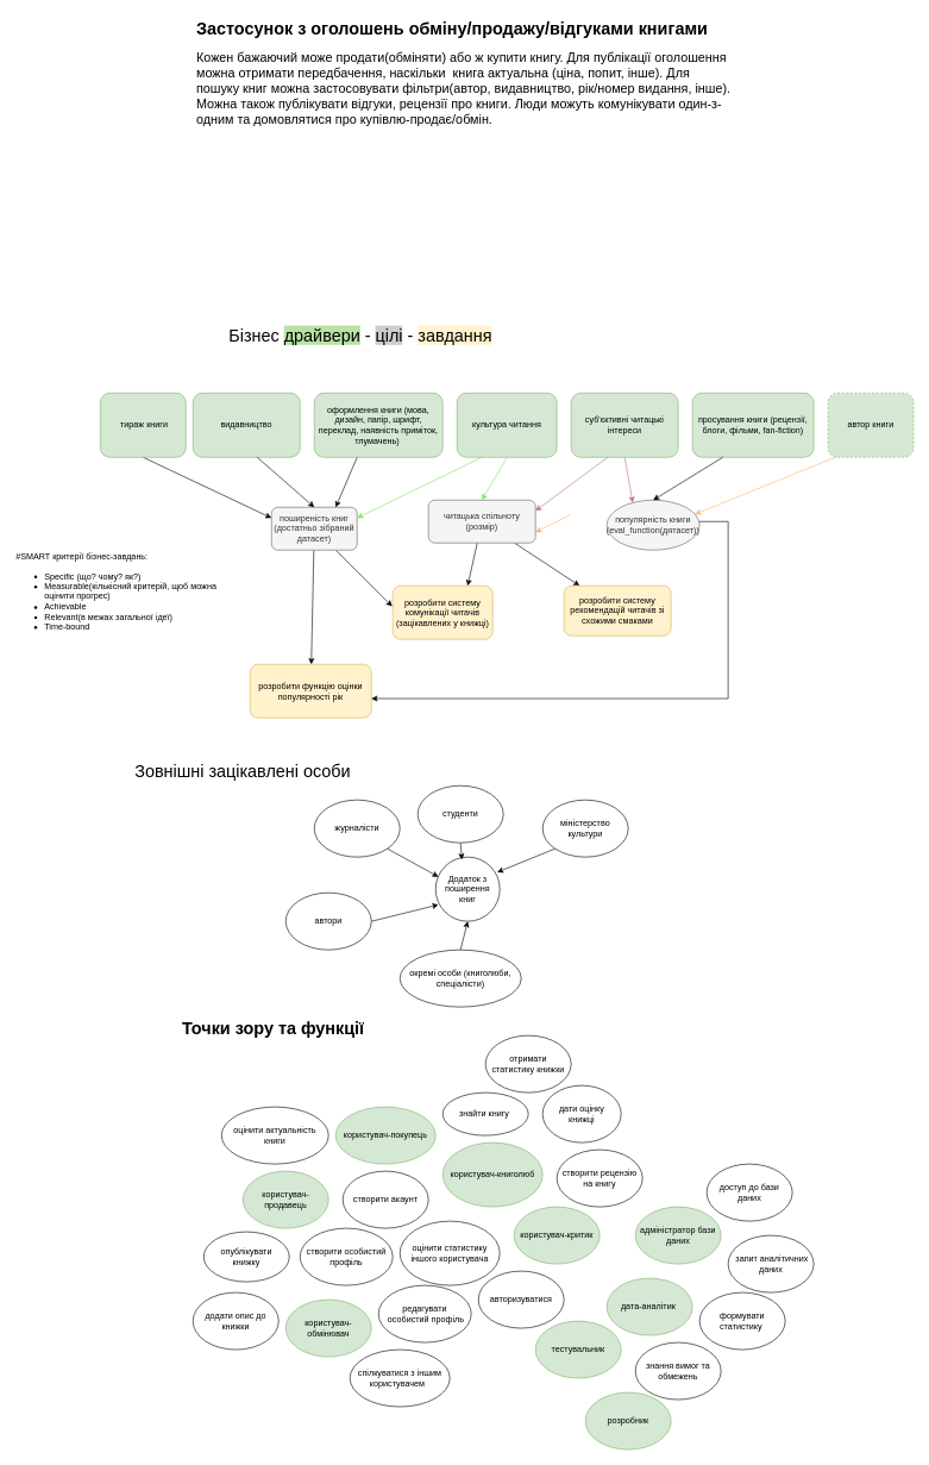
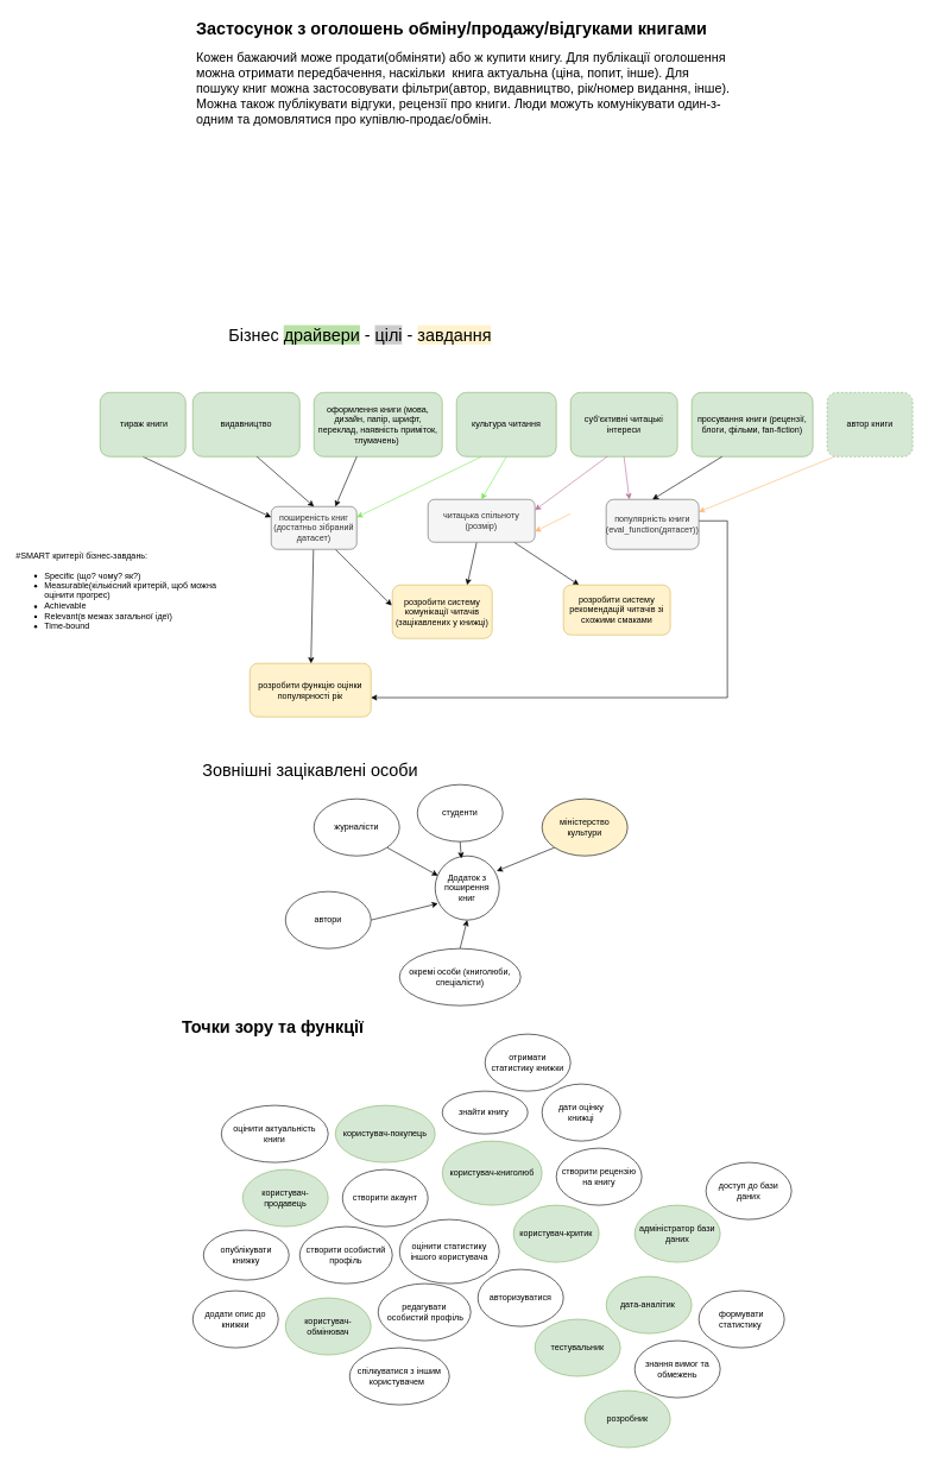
  <mxCell id="0" />
  <mxCell id="1" parent="0" />
  <mxCell id="2" value="&lt;h1&gt;Застосунок з оголошень обміну/продажу/відгуками книгами&lt;/h1&gt;&lt;p&gt;&lt;font style=&quot;font-size: 18px;&quot;&gt;Кожен бажаючий може продати(обміняти) або ж купити книгу. Для публікації оголошення можна отримати передбачення, наскільки&amp;nbsp; книга актуальна (ціна, попит, інше). Для пошуку книг можна застосовувати фільтри(автор, видавництво, рік/номер видання, інше). Можна також публікувати відгуки, рецензії про книги. Люди можуть комунікувати один-з-одним та домовлятися про купівлю-продає/обмін.&lt;/font&gt;&lt;/p&gt;" style="text;html=1;strokeColor=none;fillColor=none;spacing=5;spacingTop=-20;whiteSpace=wrap;overflow=hidden;rounded=0;" parent="1" vertex="1"><mxGeometry x="270" y="20" width="760" height="180" as="geometry" /></mxCell>
  <mxCell id="3" value="#SMART критерії бізнес-завдань:&lt;br&gt;&lt;ul&gt;&lt;li&gt;Specific (що? чому? як?)&lt;/li&gt;&lt;li&gt;Measurable(кількісний критерій, щоб можна оцінити прогрес)&lt;/li&gt;&lt;li&gt;Achievable&lt;/li&gt;&lt;li&gt;Relevant(в межах загальної ідеї)&lt;/li&gt;&lt;li&gt;Time-bound&lt;/li&gt;&lt;/ul&gt;" style="text;html=1;strokeColor=none;fillColor=none;align=left;verticalAlign=middle;whiteSpace=wrap;rounded=0;" parent="1" vertex="1"><mxGeometry x="20" y="780" width="310" height="110" as="geometry" /></mxCell>
  <mxCell id="4" value="видавництво" style="rounded=1;whiteSpace=wrap;html=1;fillColor=#d5e8d4;strokeColor=#82b366;" parent="1" vertex="1"><mxGeometry x="270" y="550" width="150" height="90" as="geometry" /></mxCell>
  <mxCell id="5" value="&amp;nbsp;культура читання&amp;nbsp;" style="rounded=1;whiteSpace=wrap;html=1;fillColor=#d5e8d4;strokeColor=#82b366;" parent="1" vertex="1"><mxGeometry x="640" y="550" width="140" height="90" as="geometry" /></mxCell>
  <mxCell id="6" value="просування книги (рецензії, блоги, фільми, fan-fiction)" style="rounded=1;whiteSpace=wrap;html=1;fillColor=#d5e8d4;strokeColor=#82b366;" parent="1" vertex="1"><mxGeometry x="970" y="550" width="170" height="90" as="geometry" /></mxCell>
  <mxCell id="7" style="rounded=0;orthogonalLoop=1;jettySize=auto;html=1;exitX=0.5;exitY=1;exitDx=0;exitDy=0;entryX=0;entryY=0.25;entryDx=0;entryDy=0;" parent="1" source="8" target="23" edge="1"><mxGeometry relative="1" as="geometry" /></mxCell>
  <mxCell id="8" value="&amp;nbsp;тираж книги" style="rounded=1;whiteSpace=wrap;html=1;fillColor=#d5e8d4;strokeColor=#82b366;" parent="1" vertex="1"><mxGeometry x="140" y="550" width="120" height="90" as="geometry" /></mxCell>
  <mxCell id="9" value="розробити функцію оцінки популярності рік" style="rounded=1;whiteSpace=wrap;html=1;fillColor=#fff2cc;strokeColor=#d6b656;" parent="1" vertex="1"><mxGeometry x="350" y="930" width="170" height="75" as="geometry" /></mxCell>
  <mxCell id="10" value="розробити систему комунікації читачів (зацікавлених у книжці)" style="rounded=1;whiteSpace=wrap;html=1;fillColor=#fff2cc;strokeColor=#d6b656;" parent="1" vertex="1"><mxGeometry x="550" y="820" width="140" height="75" as="geometry" /></mxCell>
  <mxCell id="11" value="суб'єктивні читацькі інтереси" style="rounded=1;whiteSpace=wrap;html=1;fillColor=#d5e8d4;strokeColor=#82b366;" parent="1" vertex="1"><mxGeometry x="800" y="550" width="150" height="90" as="geometry" /></mxCell>
  <mxCell id="12" style="rounded=0;orthogonalLoop=1;jettySize=auto;html=1;entryX=1;entryY=0.25;entryDx=0;entryDy=0;exitX=0.103;exitY=0.991;exitDx=0;exitDy=0;exitPerimeter=0;strokeColor=#FFB570;" parent="1" source="13" target="20" edge="1"><mxGeometry relative="1" as="geometry" /></mxCell>
  <mxCell id="13" value="автор книги" style="rounded=1;whiteSpace=wrap;html=1;fillColor=#d5e8d4;strokeColor=#82b366;dashed=1;" parent="1" vertex="1"><mxGeometry x="1160" y="550" width="120" height="90" as="geometry" /></mxCell>
  <mxCell id="14" value="оформлення книги (мова, дизайн, папір, шрифт, переклад, наявність приміток, тлумачень)&amp;nbsp;" style="rounded=1;whiteSpace=wrap;html=1;fillColor=#d5e8d4;strokeColor=#82b366;" parent="1" vertex="1"><mxGeometry x="440" y="550" width="180" height="90" as="geometry" /></mxCell>
  <mxCell id="15" style="rounded=0;orthogonalLoop=1;jettySize=auto;html=1;" parent="1" source="17" target="18" edge="1"><mxGeometry relative="1" as="geometry" /></mxCell>
  <mxCell id="16" style="rounded=0;orthogonalLoop=1;jettySize=auto;html=1;entryX=0.75;entryY=0;entryDx=0;entryDy=0;" parent="1" source="17" target="10" edge="1"><mxGeometry relative="1" as="geometry" /></mxCell>
  <mxCell id="17" value="читацька спільноту (розмір)" style="rounded=1;whiteSpace=wrap;html=1;fillColor=#f5f5f5;fontColor=#333333;strokeColor=#666666;" parent="1" vertex="1"><mxGeometry x="600" y="700" width="150" height="60" as="geometry" /></mxCell>
  <mxCell id="18" value="розробити систему рекомендацій читачів зі схожими смаками" style="rounded=1;whiteSpace=wrap;html=1;fillColor=#fff2cc;strokeColor=#d6b656;" parent="1" vertex="1"><mxGeometry x="790" y="820" width="150" height="70" as="geometry" /></mxCell>
  <mxCell id="19" style="rounded=0;orthogonalLoop=1;jettySize=auto;html=1;edgeStyle=orthogonalEdgeStyle;" parent="1" source="20" target="9" edge="1"><mxGeometry relative="1" as="geometry"><Array as="points"><mxPoint x="1020" y="730" /><mxPoint x="1020" y="978" /></Array></mxGeometry></mxCell>
- <mxCell id="20" value="популярність книги (eval_function(дятасет))" style="ellipse;whiteSpace=wrap;html=1;fillColor=#f5f5f5;strokeColor=#666666;fontColor=#333333;" parent="1" vertex="1"><mxGeometry x="850" y="700" width="130" height="70" as="geometry" /></mxCell>
+ <mxCell id="20" value="популярність книги (eval_function(дятасет))" style="rounded=1;whiteSpace=wrap;html=1;fillColor=#f5f5f5;strokeColor=#666666;fontColor=#333333;" parent="1" vertex="1"><mxGeometry x="850" y="700" width="130" height="70" as="geometry" /></mxCell>
  <mxCell id="21" value="" style="rounded=0;orthogonalLoop=1;jettySize=auto;html=1;" parent="1" source="23" target="9" edge="1"><mxGeometry relative="1" as="geometry" /></mxCell>
  <mxCell id="22" style="rounded=0;orthogonalLoop=1;jettySize=auto;html=1;entryX=-0.006;entryY=0.384;entryDx=0;entryDy=0;entryPerimeter=0;" parent="1" source="23" target="10" edge="1"><mxGeometry relative="1" as="geometry" /></mxCell>
  <mxCell id="23" value="поширеність книг (достатньо зібраний датасет)" style="rounded=1;whiteSpace=wrap;html=1;fillColor=#f5f5f5;fontColor=#333333;strokeColor=#666666;" parent="1" vertex="1"><mxGeometry x="380" y="710" width="120" height="60" as="geometry" /></mxCell>
  <mxCell id="24" value="" style="endArrow=classic;html=1;rounded=0;exitX=0.6;exitY=1;exitDx=0;exitDy=0;exitPerimeter=0;entryX=0.5;entryY=0;entryDx=0;entryDy=0;" parent="1" source="4" target="23" edge="1"><mxGeometry width="50" height="50" relative="1" as="geometry"><mxPoint x="520" y="760" as="sourcePoint" /><mxPoint x="570" y="710" as="targetPoint" /></mxGeometry></mxCell>
  <mxCell id="25" value="" style="endArrow=classic;html=1;rounded=0;entryX=0.75;entryY=0;entryDx=0;entryDy=0;" parent="1" target="23" edge="1"><mxGeometry width="50" height="50" relative="1" as="geometry"><mxPoint x="500" y="640" as="sourcePoint" /><mxPoint x="530" y="710.711" as="targetPoint" /></mxGeometry></mxCell>
  <mxCell id="26" value="" style="endArrow=classic;html=1;rounded=0;exitX=0.5;exitY=1;exitDx=0;exitDy=0;entryX=0.5;entryY=0;entryDx=0;entryDy=0;strokeColor=#77EA57;" parent="1" source="5" target="17" edge="1"><mxGeometry width="50" height="50" relative="1" as="geometry"><mxPoint x="570" y="710" as="sourcePoint" /><mxPoint x="620" y="660" as="targetPoint" /></mxGeometry></mxCell>
  <mxCell id="27" value="" style="endArrow=classic;html=1;rounded=0;entryX=0.25;entryY=0;entryDx=0;entryDy=0;exitX=0.5;exitY=1;exitDx=0;exitDy=0;strokeColor=#B5739D;" parent="1" source="11" target="20" edge="1"><mxGeometry width="50" height="50" relative="1" as="geometry"><mxPoint x="860" y="640" as="sourcePoint" /><mxPoint x="840" y="690" as="targetPoint" /></mxGeometry></mxCell>
  <mxCell id="28" value="" style="endArrow=classic;html=1;rounded=0;exitX=0.25;exitY=1;exitDx=0;exitDy=0;entryX=1;entryY=0.25;entryDx=0;entryDy=0;strokeColor=#77EA57;" parent="1" source="5" target="23" edge="1"><mxGeometry width="50" height="50" relative="1" as="geometry"><mxPoint x="470" y="830" as="sourcePoint" /><mxPoint x="520" y="780" as="targetPoint" /></mxGeometry></mxCell>
  <mxCell id="29" value="" style="endArrow=classic;html=1;rounded=0;exitX=0.25;exitY=1;exitDx=0;exitDy=0;entryX=0.5;entryY=0;entryDx=0;entryDy=0;" parent="1" source="6" target="20" edge="1"><mxGeometry width="50" height="50" relative="1" as="geometry"><mxPoint x="740" y="810" as="sourcePoint" /><mxPoint x="790" y="760" as="targetPoint" /></mxGeometry></mxCell>
  <mxCell id="30" value="" style="endArrow=classic;html=1;rounded=0;exitX=0.349;exitY=0.991;exitDx=0;exitDy=0;exitPerimeter=0;entryX=1;entryY=0.25;entryDx=0;entryDy=0;strokeColor=#B5739D;" parent="1" source="11" target="17" edge="1"><mxGeometry width="50" height="50" relative="1" as="geometry"><mxPoint x="800" y="740" as="sourcePoint" /><mxPoint x="850" y="690" as="targetPoint" /></mxGeometry></mxCell>
  <mxCell id="31" value="" style="endArrow=classic;html=1;rounded=0;entryX=1;entryY=0.75;entryDx=0;entryDy=0;strokeColor=#FFB570;" parent="1" target="17" edge="1"><mxGeometry width="50" height="50" relative="1" as="geometry"><mxPoint x="800" y="720" as="sourcePoint" /><mxPoint x="840" y="719.5" as="targetPoint" /></mxGeometry></mxCell>
  <mxCell id="32" value="Додаток з поширення книг" style="ellipse;whiteSpace=wrap;html=1;aspect=fixed;" parent="1" vertex="1"><mxGeometry x="610" y="1200" width="90" height="90" as="geometry" /></mxCell>
  <mxCell id="33" style="rounded=0;orthogonalLoop=1;jettySize=auto;html=1;exitX=1;exitY=1;exitDx=0;exitDy=0;entryX=0.044;entryY=0.307;entryDx=0;entryDy=0;entryPerimeter=0;" parent="1" source="34" target="32" edge="1"><mxGeometry relative="1" as="geometry" /></mxCell>
  <mxCell id="34" value="журналісти" style="ellipse;whiteSpace=wrap;html=1;" parent="1" vertex="1"><mxGeometry x="440" y="1120" width="120" height="80" as="geometry" /></mxCell>
  <mxCell id="35" style="rounded=0;orthogonalLoop=1;jettySize=auto;html=1;exitX=0.5;exitY=1;exitDx=0;exitDy=0;entryX=0.409;entryY=0.04;entryDx=0;entryDy=0;entryPerimeter=0;" parent="1" source="36" target="32" edge="1"><mxGeometry relative="1" as="geometry" /></mxCell>
  <mxCell id="36" value="студенти" style="ellipse;whiteSpace=wrap;html=1;" parent="1" vertex="1"><mxGeometry x="585" y="1100" width="120" height="80" as="geometry" /></mxCell>
  <mxCell id="37" style="rounded=0;orthogonalLoop=1;jettySize=auto;html=1;exitX=0;exitY=1;exitDx=0;exitDy=0;entryX=0.96;entryY=0.236;entryDx=0;entryDy=0;entryPerimeter=0;" parent="1" source="38" target="32" edge="1"><mxGeometry relative="1" as="geometry" /></mxCell>
- <mxCell id="38" value="міністерство культури" style="ellipse;whiteSpace=wrap;html=1;" parent="1" vertex="1"><mxGeometry x="760" y="1120" width="120" height="80" as="geometry" /></mxCell>
+ <mxCell id="38" value="міністерство культури" style="ellipse;whiteSpace=wrap;html=1;fillColor=#fff2cc;" parent="1" vertex="1"><mxGeometry x="760" y="1120" width="120" height="80" as="geometry" /></mxCell>
  <mxCell id="39" style="rounded=0;orthogonalLoop=1;jettySize=auto;html=1;exitX=1;exitY=0.5;exitDx=0;exitDy=0;entryX=0.044;entryY=0.742;entryDx=0;entryDy=0;entryPerimeter=0;" parent="1" source="40" target="32" edge="1"><mxGeometry relative="1" as="geometry" /></mxCell>
  <mxCell id="40" value="автори" style="ellipse;whiteSpace=wrap;html=1;" parent="1" vertex="1"><mxGeometry x="400" y="1250" width="120" height="80" as="geometry" /></mxCell>
  <mxCell id="41" style="rounded=0;orthogonalLoop=1;jettySize=auto;html=1;exitX=0.5;exitY=0;exitDx=0;exitDy=0;entryX=0.5;entryY=1;entryDx=0;entryDy=0;" parent="1" source="42" target="32" edge="1"><mxGeometry relative="1" as="geometry" /></mxCell>
  <mxCell id="42" value="окремі особи (книголюби, спеціалісти)" style="ellipse;whiteSpace=wrap;html=1;" parent="1" vertex="1"><mxGeometry x="560" y="1330" width="170" height="80" as="geometry" /></mxCell>
- <mxCell id="43" value="&lt;font style=&quot;font-size: 24px;&quot;&gt;Зовнішні зацікавлені особи&lt;/font&gt;" style="text;html=1;strokeColor=none;fillColor=none;align=center;verticalAlign=middle;whiteSpace=wrap;rounded=0;" parent="1" vertex="1"><mxGeometry x="175" y="1060" width="330" height="40" as="geometry" /></mxCell>
+ <mxCell id="43" value="&lt;font style=&quot;font-size: 24px;&quot;&gt;Зовнішні зацікавлені особи&lt;/font&gt;" style="text;html=1;strokeColor=none;fillColor=none;align=center;verticalAlign=middle;whiteSpace=wrap;rounded=0;" parent="1" vertex="1"><mxGeometry x="270" y="1060" width="330" height="40" as="geometry" /></mxCell>
  <mxCell id="44" value="&lt;font style=&quot;font-size: 24px;&quot;&gt;Бізнес &lt;span style=&quot;background-color: rgb(185, 224, 165);&quot;&gt;драйвери&lt;/span&gt; - &lt;span style=&quot;background-color: rgb(204, 204, 204);&quot;&gt;цілі&lt;/span&gt; - &lt;span style=&quot;background-color: rgb(255, 242, 204);&quot;&gt;завдання&lt;/span&gt;&lt;/font&gt;" style="text;html=1;strokeColor=none;fillColor=none;align=center;verticalAlign=middle;whiteSpace=wrap;rounded=0;" parent="1" vertex="1"><mxGeometry x="290" y="450" width="430" height="40" as="geometry" /></mxCell>
  <mxCell id="45" value="&lt;h1&gt;Точки зору та функції&lt;/h1&gt;" style="text;html=1;strokeColor=none;fillColor=none;spacing=5;spacingTop=-20;whiteSpace=wrap;overflow=hidden;rounded=0;" vertex="1" parent="1"><mxGeometry y="1420" width="290" height="120" as="geometry" x="250" /></mxCell>
  <mxCell id="46" value="користувач-продавець" style="ellipse;whiteSpace=wrap;html=1;fillColor=#d5e8d4;strokeColor=#82b366;" vertex="1" parent="1"><mxGeometry x="340" y="1640" width="120" height="80" as="geometry" /></mxCell>
  <mxCell id="47" value="користувач-покупець" style="ellipse;whiteSpace=wrap;html=1;fillColor=#d5e8d4;strokeColor=#82b366;" vertex="1" parent="1"><mxGeometry x="470" y="1550" width="140" height="80" as="geometry" /></mxCell>
  <mxCell id="48" value="користувач-обмінювач" style="ellipse;whiteSpace=wrap;html=1;fillColor=#d5e8d4;strokeColor=#82b366;" vertex="1" parent="1"><mxGeometry x="400" y="1820" width="120" height="80" as="geometry" /></mxCell>
  <mxCell id="49" value="користувач-критик" style="ellipse;whiteSpace=wrap;html=1;fillColor=#d5e8d4;strokeColor=#82b366;" vertex="1" parent="1"><mxGeometry x="720" y="1690" width="120" height="80" as="geometry" /></mxCell>
  <mxCell id="50" value="користувач-книголюб" style="ellipse;whiteSpace=wrap;html=1;fillColor=#d5e8d4;strokeColor=#82b366;" vertex="1" parent="1"><mxGeometry x="620" y="1600" width="140" height="90" as="geometry" /></mxCell>
  <mxCell id="51" value="адміністратор бази даних" style="ellipse;whiteSpace=wrap;html=1;fillColor=#d5e8d4;strokeColor=#82b366;" vertex="1" parent="1"><mxGeometry x="890" y="1690" width="120" height="80" as="geometry" /></mxCell>
  <mxCell id="52" value="тестувальник" style="ellipse;whiteSpace=wrap;html=1;fillColor=#d5e8d4;strokeColor=#82b366;" vertex="1" parent="1"><mxGeometry x="750" y="1850" width="120" height="80" as="geometry" /></mxCell>
  <mxCell id="53" value="розробник" style="ellipse;whiteSpace=wrap;html=1;fillColor=#d5e8d4;strokeColor=#82b366;" vertex="1" parent="1"><mxGeometry x="820" y="1950" width="120" height="80" as="geometry" /></mxCell>
  <mxCell id="54" value="дата-аналітик&amp;nbsp;" style="ellipse;whiteSpace=wrap;html=1;fillColor=#d5e8d4;strokeColor=#82b366;" vertex="1" parent="1"><mxGeometry x="850" y="1790" width="120" height="80" as="geometry" /></mxCell>
  <mxCell id="55" value="опублікувати &lt;br&gt;книжку" style="ellipse;whiteSpace=wrap;html=1;" vertex="1" parent="1"><mxGeometry x="285" y="1725" width="120" height="70" as="geometry" /></mxCell>
  <mxCell id="56" value="додати опис до книжки" style="ellipse;whiteSpace=wrap;html=1;" vertex="1" parent="1"><mxGeometry x="270" y="1810" width="120" height="80" as="geometry" /></mxCell>
  <mxCell id="57" value="дати оцінку&lt;br&gt;&amp;nbsp;книжці&amp;nbsp;" style="ellipse;whiteSpace=wrap;html=1;" vertex="1" parent="1"><mxGeometry x="760" y="1520" width="110" height="80" as="geometry" /></mxCell>
  <mxCell id="58" value="створити акаунт" style="ellipse;whiteSpace=wrap;html=1;" vertex="1" parent="1"><mxGeometry x="480" y="1640" width="120" height="80" as="geometry" /></mxCell>
  <mxCell id="59" value="авторизуватися" style="ellipse;whiteSpace=wrap;html=1;" vertex="1" parent="1"><mxGeometry x="670" y="1780" width="120" height="80" as="geometry" /></mxCell>
  <mxCell id="60" value="створити особистий профіль" style="ellipse;whiteSpace=wrap;html=1;" vertex="1" parent="1"><mxGeometry x="420" y="1720" width="130" height="80" as="geometry" /></mxCell>
  <mxCell id="61" value="редагувати&lt;br&gt;&amp;nbsp;особистий профіль" style="ellipse;whiteSpace=wrap;html=1;" vertex="1" parent="1"><mxGeometry x="530" y="1800" width="130" height="80" as="geometry" /></mxCell>
  <mxCell id="62" value="створити рецензію на книгу" style="ellipse;whiteSpace=wrap;html=1;" vertex="1" parent="1"><mxGeometry x="780" y="1610" width="120" height="80" as="geometry" /></mxCell>
  <mxCell id="63" value="знайти книгу&amp;nbsp;" style="ellipse;whiteSpace=wrap;html=1;" vertex="1" parent="1"><mxGeometry x="620" y="1530" width="120" height="60" as="geometry" /></mxCell>
  <mxCell id="64" value="оцінити актуальність книги" style="ellipse;whiteSpace=wrap;html=1;" vertex="1" parent="1"><mxGeometry x="310" y="1550" width="150" height="80" as="geometry" /></mxCell>
  <mxCell id="65" value="оцінити статистику іншого користувача" style="ellipse;whiteSpace=wrap;html=1;" vertex="1" parent="1"><mxGeometry x="560" y="1710" width="140" height="90" as="geometry" /></mxCell>
  <mxCell id="66" value="спілкуватися з іншим користувачем&amp;nbsp;&amp;nbsp;" style="ellipse;whiteSpace=wrap;html=1;" vertex="1" parent="1"><mxGeometry x="490" y="1890" width="140" height="80" as="geometry" /></mxCell>
  <mxCell id="67" value="доступ до бази даних" style="ellipse;whiteSpace=wrap;html=1;" vertex="1" parent="1"><mxGeometry x="990" y="1630" width="120" height="80" as="geometry" /></mxCell>
- <mxCell id="68" value="&amp;nbsp;запит аналітичних даних" style="ellipse;whiteSpace=wrap;html=1;" vertex="1" parent="1"><mxGeometry x="1020" y="1730" width="120" height="80" as="geometry" /></mxCell>
  <mxCell id="69" value="формувати статистику&amp;nbsp;" style="ellipse;whiteSpace=wrap;html=1;" vertex="1" parent="1"><mxGeometry x="980" y="1810" width="120" height="80" as="geometry" /></mxCell>
  <mxCell id="70" value="знання вимог та обмежень" style="ellipse;whiteSpace=wrap;html=1;" vertex="1" parent="1"><mxGeometry x="890" y="1880" width="120" height="80" as="geometry" /></mxCell>
  <mxCell id="71" value="отримати &lt;br&gt;статистику книжки" style="ellipse;whiteSpace=wrap;html=1;" vertex="1" parent="1"><mxGeometry x="680" y="1450" width="120" height="80" as="geometry" /></mxCell>
